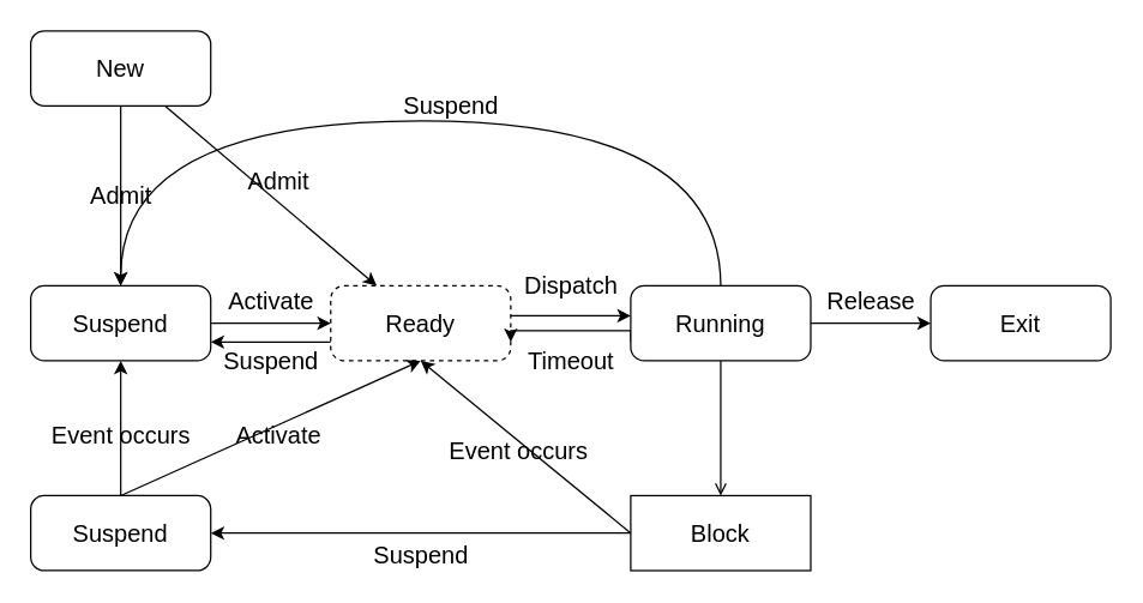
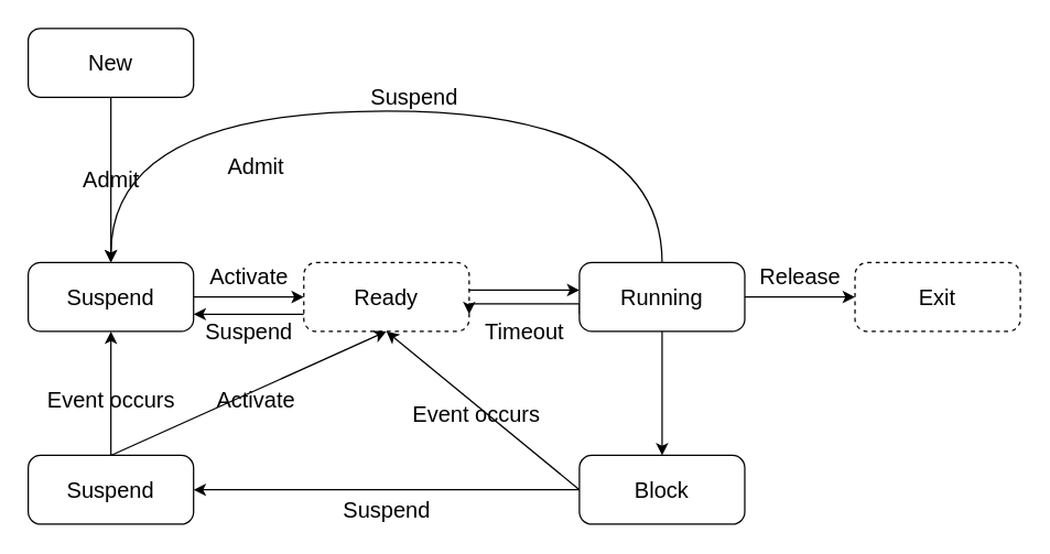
  <mxCell id="0" />
  <mxCell id="1" parent="0" />
- <mxCell id="2" value="" style="rounded=0;orthogonalLoop=1;jettySize=auto;html=1;fontSize=16;" parent="1" source="4" target="7" edge="1"><mxGeometry relative="1" as="geometry" /></mxCell>
  <mxCell id="3" value="" style="edgeStyle=none;rounded=0;orthogonalLoop=1;jettySize=auto;html=1;entryX=0.5;entryY=0;entryDx=0;entryDy=0;" edge="1" parent="1" source="4" target="28"><mxGeometry relative="1" as="geometry"><mxPoint x="80" y="150" as="targetPoint" /></mxGeometry></mxCell>
  <mxCell id="4" value="New" style="rounded=1;whiteSpace=wrap;html=1;arcSize=18;fontSize=16;" parent="1" vertex="1"><mxGeometry x="20" y="20" width="120" height="50" as="geometry" /></mxCell>
  <mxCell id="5" value="" style="edgeStyle=orthogonalEdgeStyle;rounded=0;orthogonalLoop=1;jettySize=auto;html=1;fontSize=16;" parent="1" source="7" target="12" edge="1"><mxGeometry relative="1" as="geometry"><Array as="points"><mxPoint x="380" y="210" /><mxPoint x="380" y="210" /></Array></mxGeometry></mxCell>
  <mxCell id="6" style="edgeStyle=none;rounded=0;orthogonalLoop=1;jettySize=auto;html=1;exitX=0;exitY=0.75;exitDx=0;exitDy=0;entryX=1;entryY=0.75;entryDx=0;entryDy=0;" edge="1" parent="1" source="7" target="28"><mxGeometry relative="1" as="geometry" /></mxCell>
  <mxCell id="7" value="Ready" style="rounded=1;whiteSpace=wrap;html=1;arcSize=18;fontSize=16;dashed=1;" parent="1" vertex="1"><mxGeometry x="220" y="190" width="120" height="50" as="geometry" /></mxCell>
  <mxCell id="8" value="" style="edgeStyle=orthogonalEdgeStyle;rounded=0;orthogonalLoop=1;jettySize=auto;html=1;fontSize=16;" parent="1" source="12" target="16" edge="1"><mxGeometry relative="1" as="geometry" /></mxCell>
- <mxCell id="9" value="" style="edgeStyle=orthogonalEdgeStyle;rounded=0;orthogonalLoop=1;jettySize=auto;html=1;fontSize=16;endArrow=open;" parent="1" source="12" target="15" edge="1"><mxGeometry relative="1" as="geometry" /></mxCell>
+ <mxCell id="9" value="" style="edgeStyle=orthogonalEdgeStyle;rounded=0;orthogonalLoop=1;jettySize=auto;html=1;fontSize=16;" parent="1" source="12" target="15" edge="1"><mxGeometry relative="1" as="geometry" /></mxCell>
  <mxCell id="10" style="edgeStyle=orthogonalEdgeStyle;rounded=0;orthogonalLoop=1;jettySize=auto;html=1;exitX=0;exitY=0.75;exitDx=0;exitDy=0;entryX=1;entryY=0.75;entryDx=0;entryDy=0;fontSize=16;" parent="1" source="12" target="7" edge="1"><mxGeometry relative="1" as="geometry"><Array as="points"><mxPoint x="420" y="220" /><mxPoint x="340" y="220" /></Array></mxGeometry></mxCell>
  <mxCell id="11" value="" style="edgeStyle=orthogonalEdgeStyle;rounded=0;orthogonalLoop=1;jettySize=auto;html=1;curved=1;entryX=0.5;entryY=0;entryDx=0;entryDy=0;" edge="1" parent="1" source="12" target="28"><mxGeometry relative="1" as="geometry"><mxPoint x="480" y="-20" as="targetPoint" /><Array as="points"><mxPoint x="480" y="80" /><mxPoint x="80" y="80" /></Array></mxGeometry></mxCell>
  <mxCell id="12" value="Running" style="rounded=1;whiteSpace=wrap;html=1;arcSize=18;fontSize=16;" parent="1" vertex="1"><mxGeometry x="420" y="190" width="120" height="50" as="geometry" /></mxCell>
  <mxCell id="13" style="rounded=0;orthogonalLoop=1;jettySize=auto;html=1;exitX=0;exitY=0.5;exitDx=0;exitDy=0;entryX=0.5;entryY=1;entryDx=0;entryDy=0;fontSize=16;" parent="1" source="15" target="7" edge="1"><mxGeometry relative="1" as="geometry" /></mxCell>
  <mxCell id="14" value="" style="edgeStyle=none;rounded=0;orthogonalLoop=1;jettySize=auto;html=1;" parent="1" source="15" target="24" edge="1"><mxGeometry relative="1" as="geometry" /></mxCell>
- <mxCell id="15" value="Block" style="whiteSpace=wrap;html=1;arcSize=18;fontSize=16;rounded=0;" parent="1" vertex="1"><mxGeometry x="420" y="330" width="120" height="50" as="geometry" /></mxCell>
- <mxCell id="16" value="Exit" style="rounded=1;whiteSpace=wrap;html=1;arcSize=18;fontSize=16;" parent="1" vertex="1"><mxGeometry x="620" y="190" width="120" height="50" as="geometry" /></mxCell>
+ <mxCell id="15" value="Block" style="rounded=1;whiteSpace=wrap;html=1;arcSize=18;fontSize=16;" parent="1" vertex="1"><mxGeometry x="420" y="330" width="120" height="50" as="geometry" /></mxCell>
+ <mxCell id="16" value="Exit" style="rounded=1;whiteSpace=wrap;html=1;arcSize=18;fontSize=16;dashed=1;" parent="1" vertex="1"><mxGeometry x="620" y="190" width="120" height="50" as="geometry" /></mxCell>
  <mxCell id="17" value="Event occurs" style="text;html=1;align=center;verticalAlign=middle;resizable=0;points=[];autosize=1;fontSize=16;fontColor=#000000;" parent="1" vertex="1"><mxGeometry x="290" y="290" width="110" height="20" as="geometry" /></mxCell>
- <mxCell id="18" value="Dispatch" style="text;html=1;align=center;verticalAlign=middle;resizable=0;points=[];autosize=1;fontSize=16;fontColor=#000000;" parent="1" vertex="1"><mxGeometry x="340" y="180" width="80" height="20" as="geometry" /></mxCell>
  <mxCell id="19" value="Timeout" style="text;html=1;align=center;verticalAlign=middle;resizable=0;points=[];autosize=1;fontSize=16;fontColor=#000000;" parent="1" vertex="1"><mxGeometry x="345" y="230" width="70" height="20" as="geometry" /></mxCell>
  <mxCell id="20" value="Release" style="text;html=1;align=center;verticalAlign=middle;resizable=0;points=[];autosize=1;fontSize=16;fontColor=#000000;" parent="1" vertex="1"><mxGeometry x="545" y="190" width="70" height="20" as="geometry" /></mxCell>
  <mxCell id="21" value="Admit" style="text;html=1;align=center;verticalAlign=middle;resizable=0;points=[];autosize=1;fontSize=16;fontColor=#000000;" parent="1" vertex="1"><mxGeometry x="155" y="110" width="60" height="20" as="geometry" /></mxCell>
  <mxCell id="22" style="edgeStyle=none;rounded=0;orthogonalLoop=1;jettySize=auto;html=1;exitX=0.5;exitY=0;exitDx=0;exitDy=0;entryX=0.5;entryY=1;entryDx=0;entryDy=0;" parent="1" source="24" target="7" edge="1"><mxGeometry relative="1" as="geometry" /></mxCell>
  <mxCell id="23" value="" style="edgeStyle=none;rounded=0;orthogonalLoop=1;jettySize=auto;html=1;entryX=0.5;entryY=1;entryDx=0;entryDy=0;" edge="1" parent="1" source="24" target="28"><mxGeometry relative="1" as="geometry"><mxPoint x="80" y="250" as="targetPoint" /></mxGeometry></mxCell>
  <mxCell id="24" value="Suspend" style="rounded=1;whiteSpace=wrap;html=1;arcSize=18;fontSize=16;" parent="1" vertex="1"><mxGeometry x="20" y="330" width="120" height="50" as="geometry" /></mxCell>
  <mxCell id="25" value="Suspend" style="text;html=1;align=center;verticalAlign=middle;resizable=0;points=[];autosize=1;fontSize=16;fontColor=#000000;" parent="1" vertex="1"><mxGeometry x="240" y="360" width="80" height="20" as="geometry" /></mxCell>
  <mxCell id="26" value="Activate" style="text;html=1;align=center;verticalAlign=middle;resizable=0;points=[];autosize=1;fontSize=16;fontColor=#000000;" parent="1" vertex="1"><mxGeometry x="150" y="280" width="70" height="20" as="geometry" /></mxCell>
  <mxCell id="27" style="edgeStyle=none;rounded=0;orthogonalLoop=1;jettySize=auto;html=1;exitX=1;exitY=0.5;exitDx=0;exitDy=0;entryX=0;entryY=0.5;entryDx=0;entryDy=0;" edge="1" parent="1" source="28" target="7"><mxGeometry relative="1" as="geometry"><Array as="points"><mxPoint x="160" y="215" /></Array></mxGeometry></mxCell>
  <mxCell id="28" value="Suspend" style="rounded=1;whiteSpace=wrap;html=1;arcSize=18;fontSize=16;" vertex="1" parent="1"><mxGeometry x="20" y="190" width="120" height="50" as="geometry" /></mxCell>
  <mxCell id="29" value="Admit" style="text;html=1;align=center;verticalAlign=middle;resizable=0;points=[];autosize=1;fontSize=16;fontColor=#000000;" vertex="1" parent="1"><mxGeometry x="50" y="120" width="60" height="20" as="geometry" /></mxCell>
  <mxCell id="30" value="Activate" style="text;html=1;align=center;verticalAlign=middle;resizable=0;points=[];autosize=1;fontSize=16;fontColor=#000000;" vertex="1" parent="1"><mxGeometry x="145" y="190" width="70" height="20" as="geometry" /></mxCell>
  <mxCell id="31" value="Suspend" style="text;html=1;align=center;verticalAlign=middle;resizable=0;points=[];autosize=1;fontSize=16;fontColor=#000000;" vertex="1" parent="1"><mxGeometry x="140" y="230" width="80" height="20" as="geometry" /></mxCell>
  <mxCell id="32" value="Event occurs" style="text;html=1;align=center;verticalAlign=middle;resizable=0;points=[];autosize=1;fontSize=16;fontColor=#000000;" vertex="1" parent="1"><mxGeometry x="25" y="280" width="110" height="20" as="geometry" /></mxCell>
  <mxCell id="33" value="Suspend" style="text;html=1;align=center;verticalAlign=middle;resizable=0;points=[];autosize=1;fontSize=16;fontColor=#000000;" vertex="1" parent="1"><mxGeometry x="260" y="60" width="80" height="20" as="geometry" /></mxCell>
